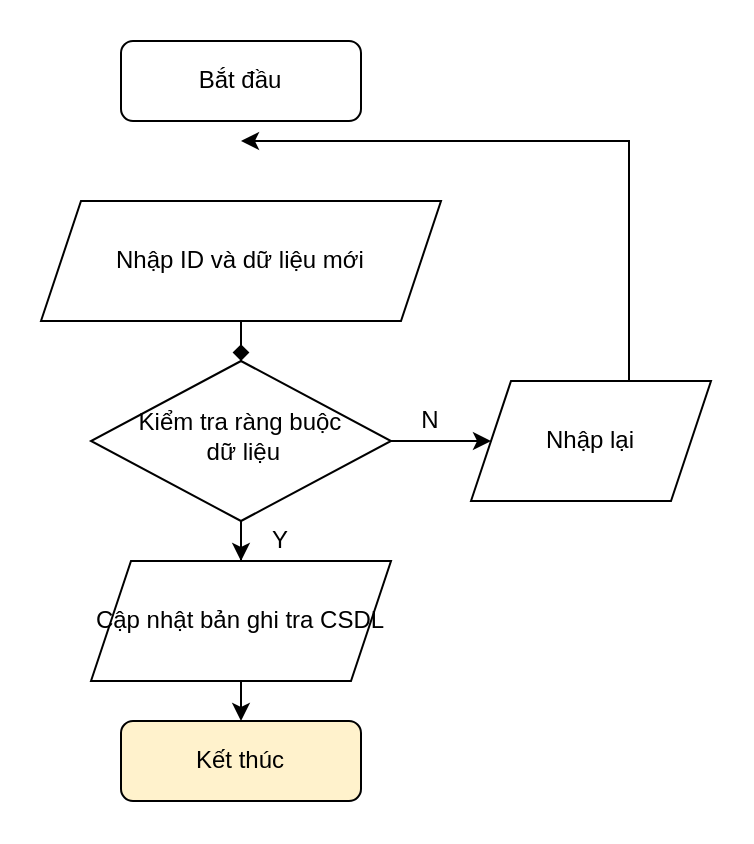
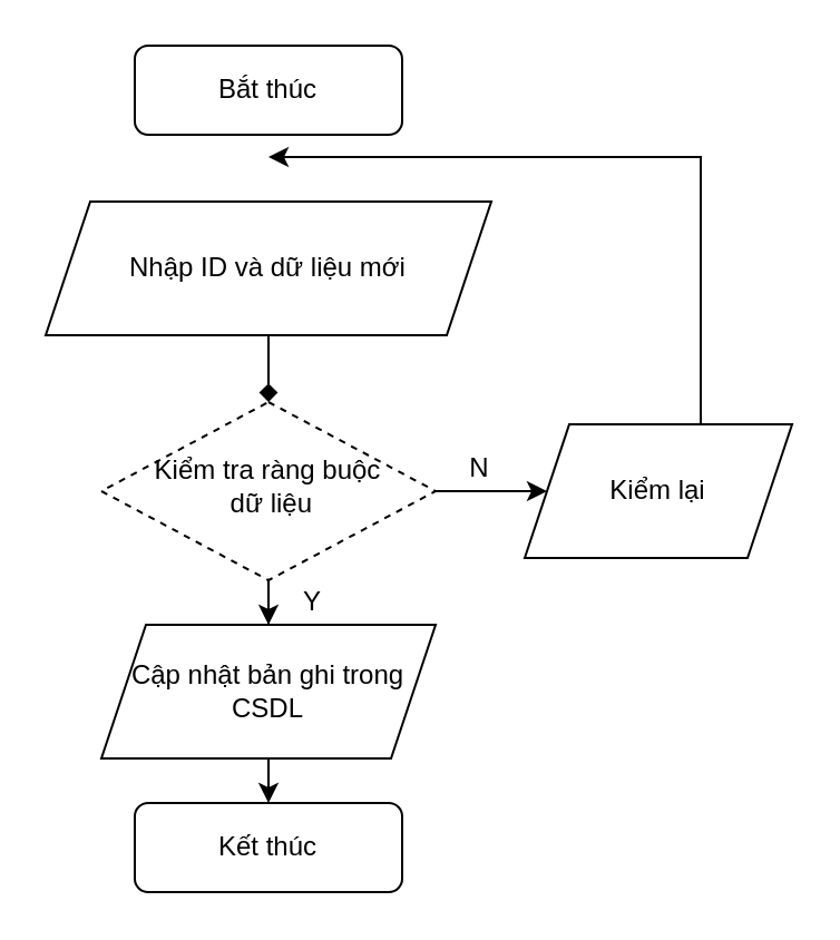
  <mxCell id="0" />
  <mxCell id="1" parent="0" />
- <mxCell id="2" value="Bắt đầu" style="rounded=1;whiteSpace=wrap;html=1;fontSize=12;glass=0;strokeWidth=1;shadow=0;" parent="1" vertex="1"><mxGeometry x="60" y="20" width="120" height="40" as="geometry" /></mxCell>
+ <mxCell id="2" value="Bắt thúc" style="rounded=1;whiteSpace=wrap;html=1;fontSize=12;glass=0;strokeWidth=1;shadow=0;" parent="1" vertex="1"><mxGeometry x="60" y="20" width="120" height="40" as="geometry" /></mxCell>
  <mxCell id="3" value="" style="edgeStyle=orthogonalEdgeStyle;rounded=0;orthogonalLoop=1;jettySize=auto;html=1;entryX=0;entryY=0.5;entryDx=0;entryDy=0;" parent="1" source="5" target="12" edge="1"><mxGeometry relative="1" as="geometry"><mxPoint x="220" y="220" as="targetPoint" /></mxGeometry></mxCell>
  <mxCell id="4" value="" style="edgeStyle=orthogonalEdgeStyle;rounded=0;orthogonalLoop=1;jettySize=auto;html=1;" parent="1" source="5" target="10" edge="1"><mxGeometry relative="1" as="geometry" /></mxCell>
- <mxCell id="5" value="Kiểm tra ràng buộc&lt;br&gt;&amp;nbsp;dữ liệu" style="rhombus;whiteSpace=wrap;html=1;shadow=0;fontFamily=Helvetica;fontSize=12;align=center;strokeWidth=1;spacing=6;spacingTop=-4;" parent="1" vertex="1"><mxGeometry x="45" y="180" width="150" height="80" as="geometry" /></mxCell>
- <mxCell id="6" value="Kết thúc" style="rounded=1;whiteSpace=wrap;html=1;fontSize=12;glass=0;strokeWidth=1;shadow=0;fillColor=#fff2cc;" parent="1" vertex="1"><mxGeometry x="60" y="360" width="120" height="40" as="geometry" /></mxCell>
+ <mxCell id="5" value="Kiểm tra ràng buộc&lt;br&gt;&amp;nbsp;dữ liệu" style="rhombus;whiteSpace=wrap;html=1;shadow=0;fontFamily=Helvetica;fontSize=12;align=center;strokeWidth=1;spacing=6;spacingTop=-4;dashed=1;" parent="1" vertex="1"><mxGeometry x="45" y="180" width="150" height="80" as="geometry" /></mxCell>
+ <mxCell id="6" value="Kết thúc" style="rounded=1;whiteSpace=wrap;html=1;fontSize=12;glass=0;strokeWidth=1;shadow=0;" parent="1" vertex="1"><mxGeometry x="60" y="360" width="120" height="40" as="geometry" /></mxCell>
  <mxCell id="7" value="" style="edgeStyle=orthogonalEdgeStyle;rounded=0;orthogonalLoop=1;jettySize=auto;html=1;endArrow=diamond;" parent="1" source="8" target="5" edge="1"><mxGeometry relative="1" as="geometry" /></mxCell>
- <mxCell id="8" value="Nhập ID và dữ liệu mới" style="shape=parallelogram;perimeter=parallelogramPerimeter;whiteSpace=wrap;html=1;fixedSize=1;" parent="1" vertex="1"><mxGeometry x="20" y="100" width="200" height="60" as="geometry" /></mxCell>
+ <mxCell id="8" value="Nhập ID và dữ liệu mới" style="shape=parallelogram;perimeter=parallelogramPerimeter;whiteSpace=wrap;html=1;fixedSize=1;" parent="1" vertex="1"><mxGeometry x="20" y="90" width="200" height="60" as="geometry" /></mxCell>
  <mxCell id="9" style="edgeStyle=orthogonalEdgeStyle;rounded=0;orthogonalLoop=1;jettySize=auto;html=1;entryX=0.5;entryY=0;entryDx=0;entryDy=0;" parent="1" edge="1"><mxGeometry relative="1" as="geometry"><mxPoint x="120" y="340" as="sourcePoint" /><mxPoint x="120" y="360" as="targetPoint" /></mxGeometry></mxCell>
- <mxCell id="10" value="&lt;span&gt;Cập nhật bản ghi tra CSDL&lt;/span&gt;" style="shape=parallelogram;perimeter=parallelogramPerimeter;whiteSpace=wrap;html=1;fixedSize=1;" parent="1" vertex="1"><mxGeometry x="45" y="280" width="150" height="60" as="geometry" /></mxCell>
+ <mxCell id="10" value="&lt;span&gt;Cập nhật bản ghi trong CSDL&lt;/span&gt;" style="shape=parallelogram;perimeter=parallelogramPerimeter;whiteSpace=wrap;html=1;fixedSize=1;" parent="1" vertex="1"><mxGeometry x="45" y="280" width="150" height="60" as="geometry" /></mxCell>
  <mxCell id="11" style="edgeStyle=orthogonalEdgeStyle;rounded=0;orthogonalLoop=1;jettySize=auto;html=1;" edge="1" parent="1" source="12"><mxGeometry relative="1" as="geometry"><mxPoint x="120" y="70" as="targetPoint" /><Array as="points"><mxPoint x="314" y="70" /></Array></mxGeometry></mxCell>
- <mxCell id="12" value="&lt;span&gt;Nhập lại&lt;/span&gt;" style="shape=parallelogram;perimeter=parallelogramPerimeter;whiteSpace=wrap;html=1;fixedSize=1;" vertex="1" parent="1"><mxGeometry x="235" y="190" width="120" height="60" as="geometry" /></mxCell>
+ <mxCell id="12" value="&lt;span&gt;Kiểm lại&lt;/span&gt;" style="shape=parallelogram;perimeter=parallelogramPerimeter;whiteSpace=wrap;html=1;fixedSize=1;" vertex="1" parent="1"><mxGeometry x="235" y="190" width="120" height="60" as="geometry" /></mxCell>
  <mxCell id="13" value="N" style="text;html=1;strokeColor=none;fillColor=none;align=center;verticalAlign=middle;whiteSpace=wrap;rounded=0;" vertex="1" parent="1"><mxGeometry x="195" y="200" width="40" height="20" as="geometry" /></mxCell>
  <mxCell id="14" value="Y" style="text;html=1;strokeColor=none;fillColor=none;align=center;verticalAlign=middle;whiteSpace=wrap;rounded=0;" vertex="1" parent="1"><mxGeometry x="120" y="260" width="40" height="20" as="geometry" /></mxCell>
